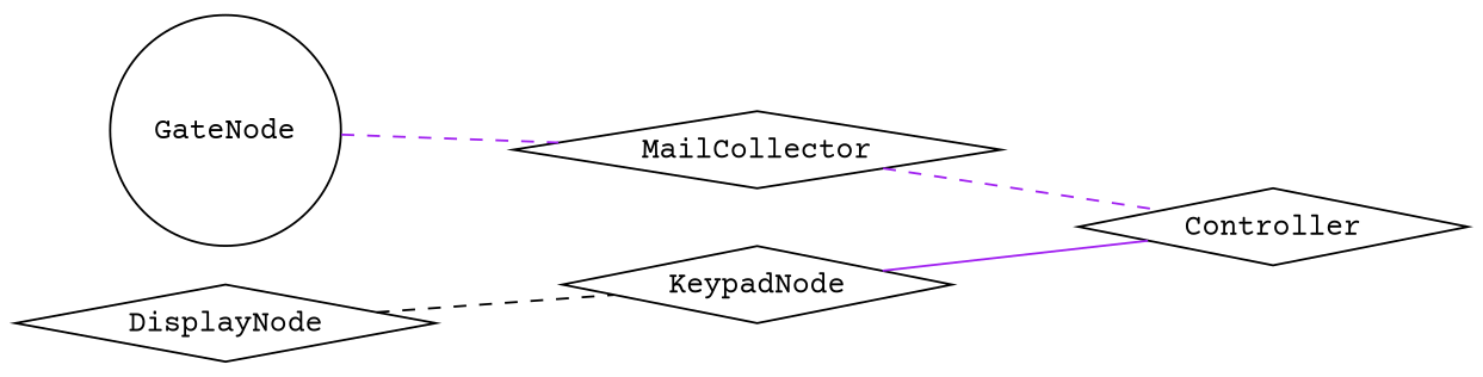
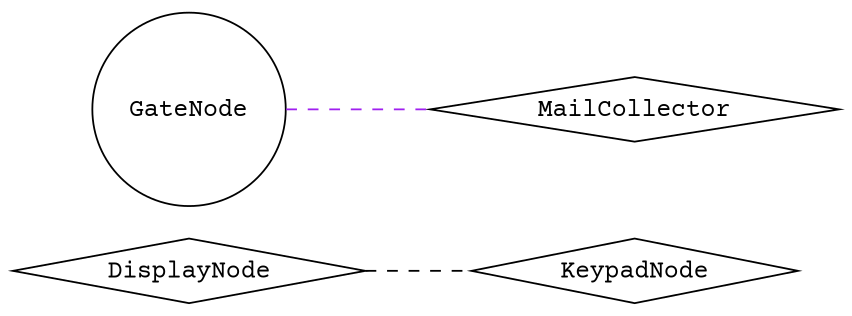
  graph {
    fontname="Courier Prime"
    rankdir=LR
    node [fontname="Courier Prime" shape=diamond]
    edge [color=purple fontname="Courier Prime" style=dashed]
    KeypadNode
-   Controller
    GateNode [shape=circle]
    MailCollector
    DisplayNode
-   KeypadNode -- Controller [style=solid]
    GateNode -- MailCollector
-   MailCollector -- Controller
    DisplayNode -- KeypadNode [color=black]
  }
